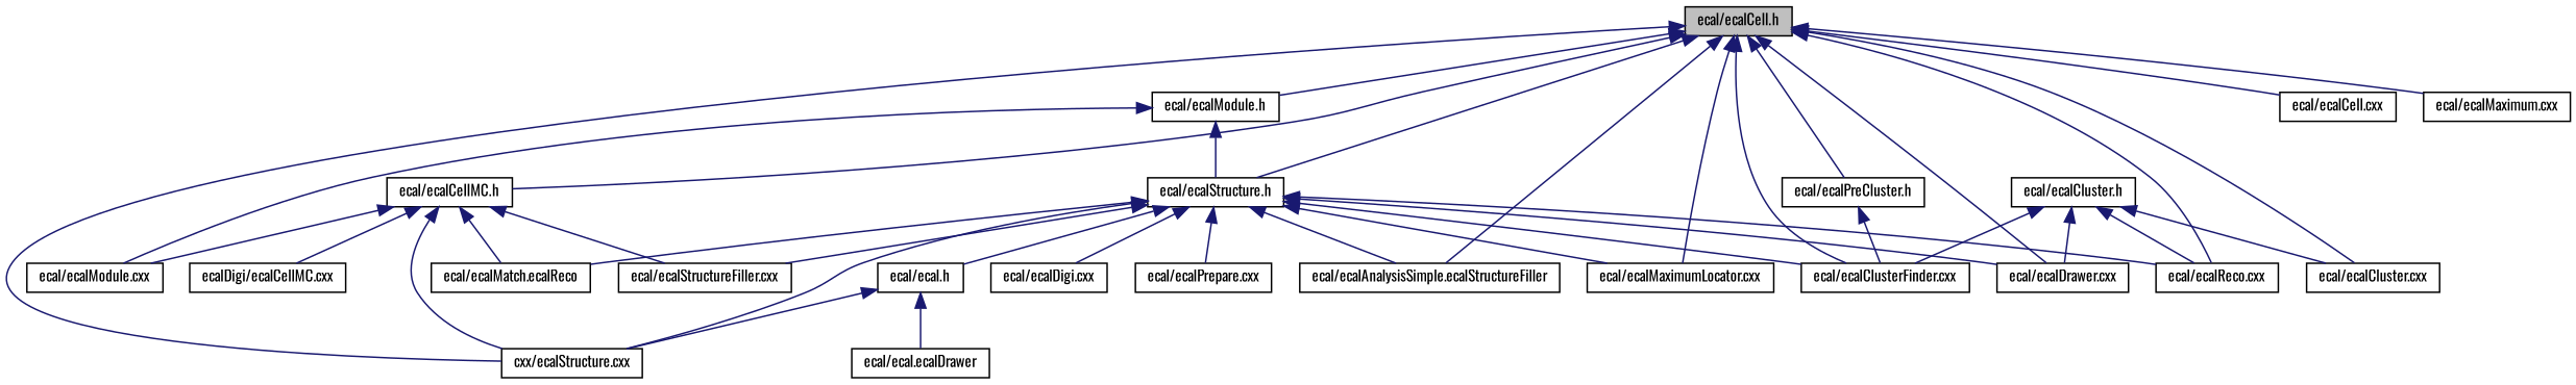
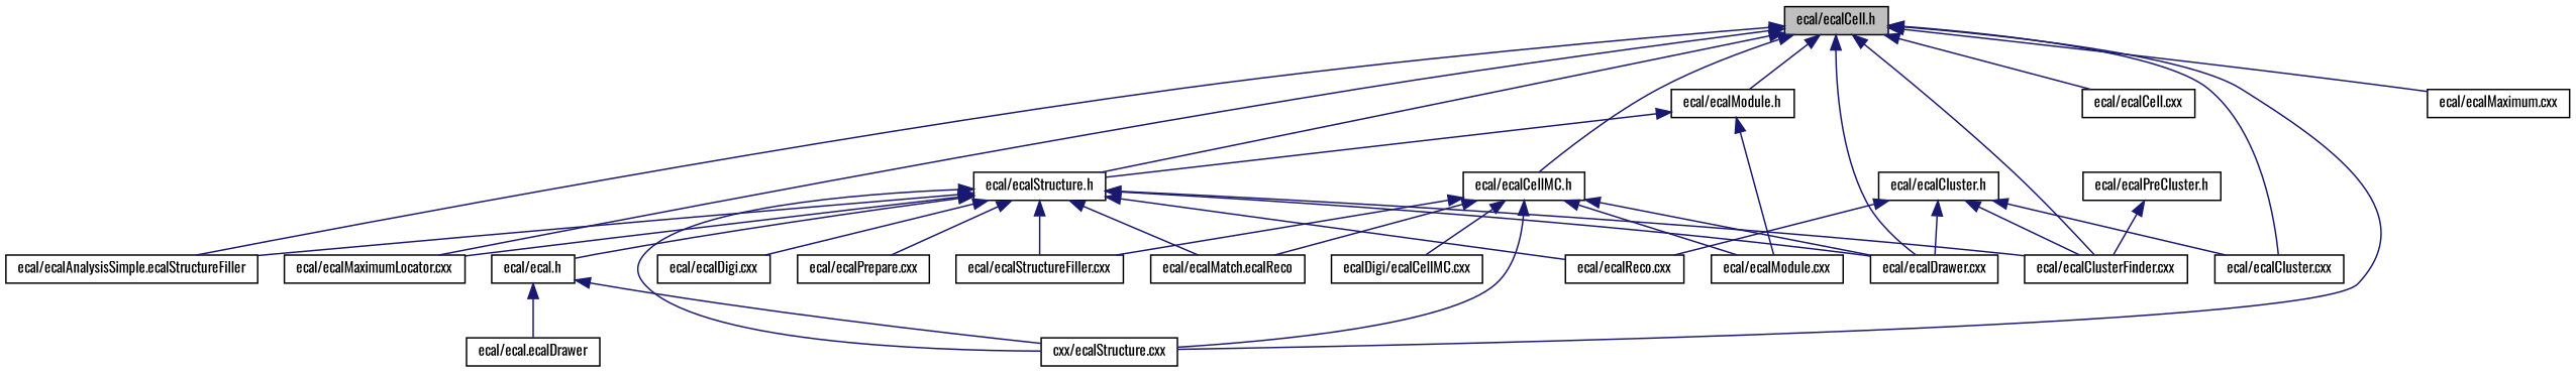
  digraph {
    fontname=Oswald
    node [color=black fillcolor=white fontname=Oswald fontsize=10 shape=record style=filled]
    edge [color=midnightblue dir=back fontname=Oswald fontsize=10 labelfontname=Helvetica labelfontsize=10 style=solid]
    n1 [fillcolor=grey75 fontcolor=black height=0.2 label="ecal/ecalCell.h" width=0.4]
    n2 [height=0.2 label="ecal/ecalModule.h" width=0.4]
    n3 [height=0.2 label="ecal/ecalStructure.h" width=0.4]
    n4 [height=0.2 label="cxx/ecalStructure.cxx" width=0.4]
    n5 [height=0.2 label="ecal/ecalAnalysisSimple.ecalStructureFiller" width=0.4]
    n6 [height=0.2 label="ecal/ecalClusterFinder.cxx" width=0.4]
    n7 [height=0.2 label="ecal/ecalDrawer.cxx" width=0.4]
    n8 [height=0.2 label="ecal/ecalMaximumLocator.cxx" width=0.4]
    n9 [height=0.2 label="ecal/ecalReco.cxx" width=0.4]
    n10 [height=0.2 label="ecal/ecalCell.cxx" width=0.4]
    n11 [height=0.2 label="ecal/ecalCellMC.h" width=0.4]
    n12 [height=0.2 label="ecal/ecalCluster.cxx" width=0.4]
    n13 [height=0.2 label="ecal/ecalPreCluster.h" width=0.4]
    n14 [height=0.2 label="ecal/ecalMaximum.cxx" width=0.4]
    n15 [height=0.2 label="ecal/ecalModule.cxx" width=0.4]
    n16 [height=0.2 label="ecal/ecal.h" width=0.4]
    n17 [height=0.2 label="ecal/ecalDigi.cxx" width=0.4]
    n18 [height=0.2 label="ecal/ecalMatch.ecalReco" width=0.4]
    n19 [height=0.2 label="ecal/ecalPrepare.cxx" width=0.4]
    n20 [height=0.2 label="ecal/ecalStructureFiller.cxx" width=0.4]
    n21 [height=0.2 label="ecalDigi/ecalCellMC.cxx" width=0.4]
    n22 [height=0.2 label="ecal/ecalCluster.h" width=0.4]
    n23 [height=0.2 label="ecal/ecal.ecalDrawer" width=0.4]
    n1 -> n2
    n1 -> n3
    n1 -> n4
    n1 -> n5
    n1 -> n6
    n1 -> n7
    n1 -> n8
-   n1 -> n9
    n1 -> n10
    n1 -> n11
    n1 -> n12
-   n1 -> n13
    n1 -> n14
    n2 -> n3
    n2 -> n15
    n3 -> n4
    n3 -> n5
    n3 -> n6
    n3 -> n7
    n3 -> n8
    n3 -> n9
    n3 -> n16
    n3 -> n17
    n3 -> n18
    n3 -> n19
    n3 -> n20
    n11 -> n4
+   n11 -> n7
    n11 -> n15
    n11 -> n18
    n11 -> n20
    n11 -> n21
    n13 -> n6
    n16 -> n4
    n16 -> n23
    n22 -> n6
    n22 -> n7
    n22 -> n9
    n22 -> n12
  }
